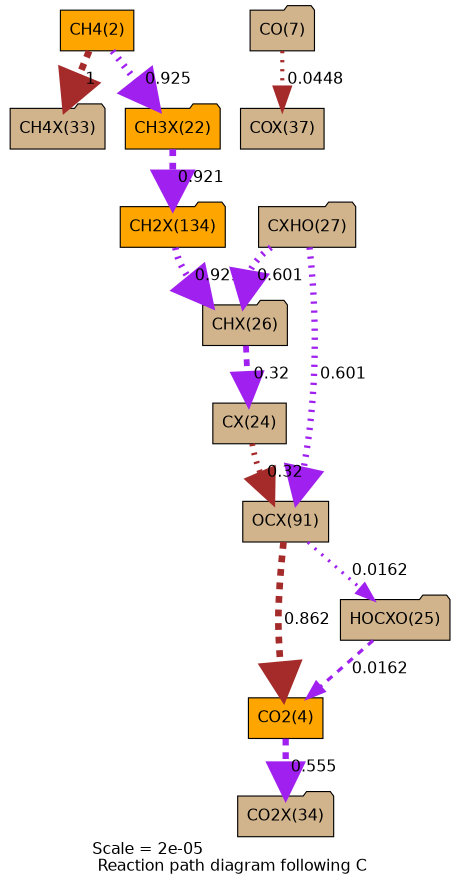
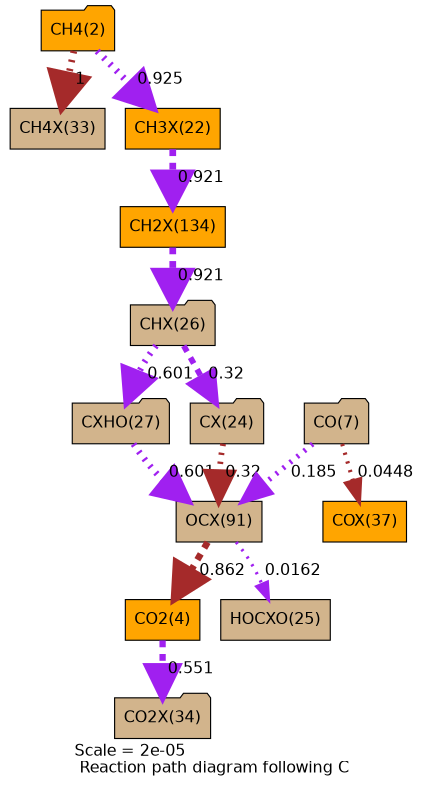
  digraph {
    fontname=Helvetica
    label="Scale = 2e-05\l Reaction path diagram following C"
    node [fillcolor=tan fontname=Helvetica shape=folder style=filled]
    edge [arrowsize=2.97 color=purple fontname=Helvetica penwidth=5.94 style=dotted]
-   n1 [fillcolor=orange label="CH4(2)" shape=box]
-   n2 [label="CH4X(33)"]
-   n3 [fillcolor=orange label="CH3X(22)"]
-   n4 [fillcolor=orange label="CH2X(134)"]
+   n1 [fillcolor=orange label="CH4(2)"]
+   n2 [label="CH4X(33)" shape=box]
+   n3 [fillcolor=orange label="CH3X(22)" shape=box]
+   n4 [fillcolor=orange label="CH2X(134)" shape=box]
    n5 [label="CHX(26)"]
    n6 [label="CXHO(27)"]
-   n7 [label="CX(24)" shape=box]
+   n7 [label="CX(24)"]
    n8 [label="OCX(91)" shape=box]
    n9 [fillcolor=orange label="CO2(4)" shape=box]
-   n10 [label="HOCXO(25)"]
+   n10 [label="HOCXO(25)" shape=box]
    n11 [label="CO2X(34)"]
    n12 [label="CO(7)"]
-   n13 [label="COX(37)" shape=box]
-   n1 -> n2 [arrowsize=3 color=brown label=" 1" penwidth=6 style=dashed]
+   n13 [fillcolor=orange label="COX(37)" shape=box]
+   n1 -> n2 [arrowsize=3 color=brown label=" 1" penwidth=6]
    n1 -> n3 [label=" 0.925"]
    n3 -> n4 [label=" 0.921" style=dashed]
-   n4 -> n5 [label=" 0.921"]
-   n6 -> n5 [arrowsize=2.81 label=" 0.601" penwidth=5.62]
+   n4 -> n5 [label=" 0.921" style=dashed]
+   n5 -> n6 [arrowsize=2.81 label=" 0.601" penwidth=5.62]
    n5 -> n7 [arrowsize=2.57 label=" 0.32" penwidth=5.14 style=dashed]
    n6 -> n8 [arrowsize=2.81 label=" 0.601" penwidth=5.62]
    n7 -> n8 [arrowsize=2.57 color=brown label=" 0.32" penwidth=5.14]
    n8 -> n9 [arrowsize=2.94 color=brown label=" 0.862" penwidth=5.89 style=dashed]
    n8 -> n10 [arrowsize=1.44 label=" 0.0162" penwidth=2.89]
-   n9 -> n11 [arrowsize=2.78 label=" 0.555" penwidth=5.56 style=dashed]
-   n10 -> n9 [arrowsize=1.44 label=" 0.0162" penwidth=2.89 style=dashed]
+   n9 -> n11 [arrowsize=2.78 label=" 0.551" penwidth=5.56 style=dashed]
+   n12 -> n8 [arrowsize=2.36 label=" 0.185" penwidth=4.72]
    n12 -> n13 [arrowsize=1.83 color=brown label=" 0.0448" penwidth=3.66]
  }
